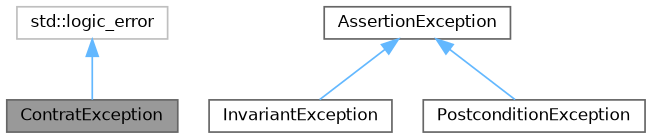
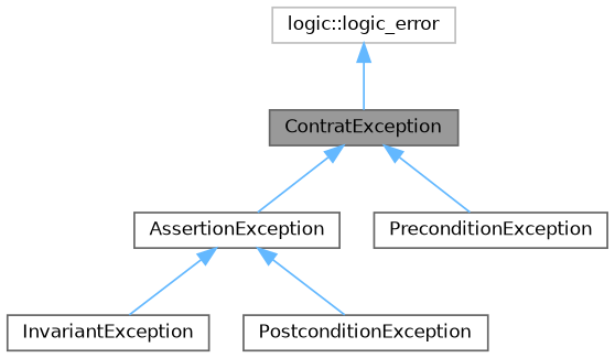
  digraph {
    node [color=gray40 fillcolor=white fontname=Helvetica fontsize=10 shape=box style=filled]
    edge [color=steelblue1 dir=back fontname=Helvetica fontsize=10 labelfontname=Helvetica labelfontsize=10 style=solid]
    n1 [fillcolor=grey60 fontcolor=black height=0.2 label=ContratException width=0.4]
    n2 [height=0.2 label=AssertionException width=0.4]
+   n3 [height=0.2 label=PreconditionException width=0.4]
    n4 [height=0.2 label=InvariantException width=0.4]
    n5 [height=0.2 label=PostconditionException width=0.4]
-   n6 [color=grey75 height=0.2 label="std::logic_error" width=0.4]
+   n6 [color=grey75 height=0.2 label="logic::logic_error" width=0.4]
+   n1 -> n2
+   n1 -> n3
    n2 -> n4
    n2 -> n5
    n6 -> n1
  }
